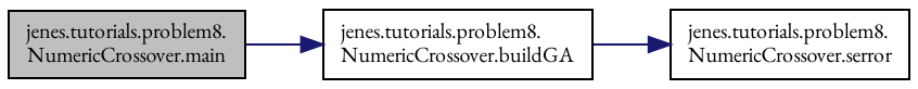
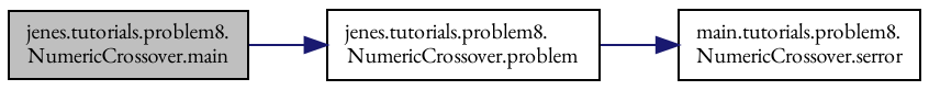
  digraph {
    fontname="EB Garamond"
    rankdir=LR
    node [color=black fillcolor=white fontname="EB Garamond" fontsize=10 shape=record style=filled]
    edge [color=midnightblue fontname="EB Garamond" fontsize=10 labelfontname=Helvetica labelfontsize=10 style=solid]
    n1 [fillcolor=grey75 fontcolor=black height=0.2 label="jenes.tutorials.problem8.\lNumericCrossover.main" width=0.4]
-   n2 [height=0.2 label="jenes.tutorials.problem8.\lNumericCrossover.buildGA" width=0.4]
-   n3 [height=0.2 label="jenes.tutorials.problem8.\lNumericCrossover.serror" width=0.4]
+   n2 [height=0.2 label="jenes.tutorials.problem8.\lNumericCrossover.problem" width=0.4]
+   n3 [height=0.2 label="main.tutorials.problem8.\lNumericCrossover.serror" width=0.4]
    n1 -> n2
    n2 -> n3
  }
